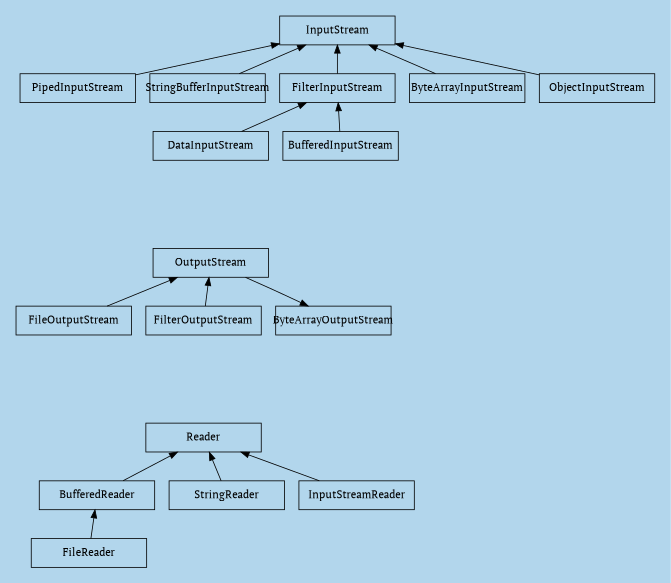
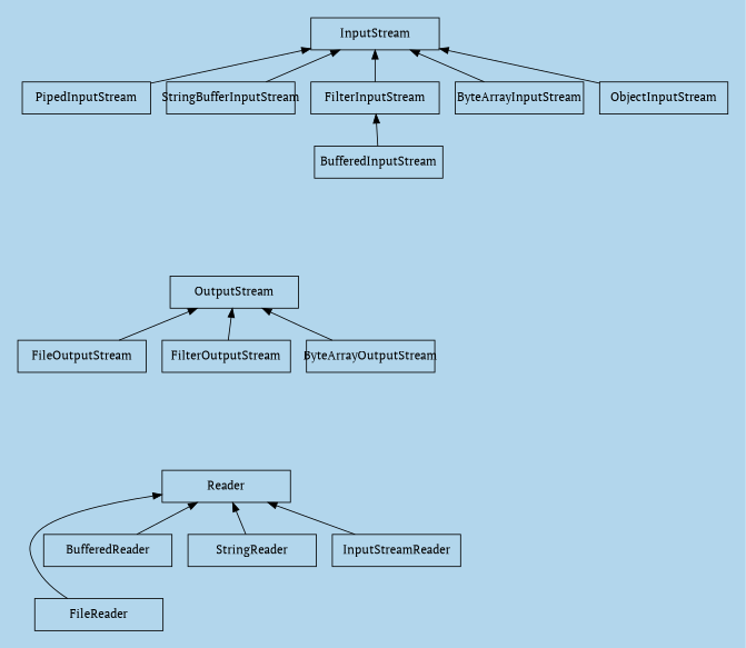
  digraph {
    bgcolor="#b2d6ec"
    compound=true
    fontname="PT Serif"
    labeljust=left
    ranksep=0.5
    node [fixedsize=true fontname="PT Serif" shape=box]
    edge [fontname="PT Serif" dir=back]
    ISbottom [height=0.01 style=invis width=6]
    OStop [height=0.01 style=invis width=6]
    OSbottom [height=0.01 style=invis width=6]
    Rtop [height=0.01 style=invis width=6]
    InputStream [width=2]
    PipedInputStream [width=2]
    StringBufferInputStream [width=2]
    FilterInputStream [width=2]
    ByteArrayInputStream [width=2]
    ObjectInputStream [width=2]
-   DataInputStream [width=2]
    BufferedInputStream [width=2]
    OutputStream [width=2]
    FileOutputStream [width=2]
    FilterOutputStream [width=2]
    ByteArrayOutputStream [width=2]
    Reader [width=2]
    FileReader [width=2]
    BufferedReader [width=2]
    StringReader [width=2]
    InputStreamReader [width=2]
    subgraph sub_1 {
      ISbottom
      OStop
      OSbottom
      Rtop
    }
    subgraph cluster_2 {
      style=invis
      ISbottom
      InputStream
      PipedInputStream
      StringBufferInputStream
      FilterInputStream
      ByteArrayInputStream
      ObjectInputStream
-     DataInputStream
      BufferedInputStream
    }
    subgraph cluster_3 {
      style=invis
      OStop
      OSbottom
      OutputStream
      FileOutputStream
      FilterOutputStream
      ByteArrayOutputStream
    }
    subgraph cluster_4 {
      style=invis
      Rtop
      Reader
      FileReader
      BufferedReader
      StringReader
      InputStreamReader
    }
    ISbottom -> OStop [style=invis dir=""]
    OStop -> OutputStream [style=invis dir=""]
    OSbottom -> Rtop [style=invis dir=""]
    Rtop -> Reader [style=invis dir=""]
    InputStream -> PipedInputStream
    InputStream -> StringBufferInputStream
    InputStream -> FilterInputStream
    InputStream -> ByteArrayInputStream
    InputStream -> ObjectInputStream
-   FilterInputStream -> DataInputStream
    FilterInputStream -> BufferedInputStream
-   DataInputStream -> ISbottom [style=invis dir=""]
    OutputStream -> FileOutputStream
    OutputStream -> FilterOutputStream
-   ByteArrayOutputStream -> OutputStream
+   OutputStream -> ByteArrayOutputStream
    FilterOutputStream -> OSbottom [style=invis dir=""]
-   BufferedReader -> FileReader
+   Reader -> FileReader
    Reader -> BufferedReader
    Reader -> StringReader
    Reader -> InputStreamReader
  }
